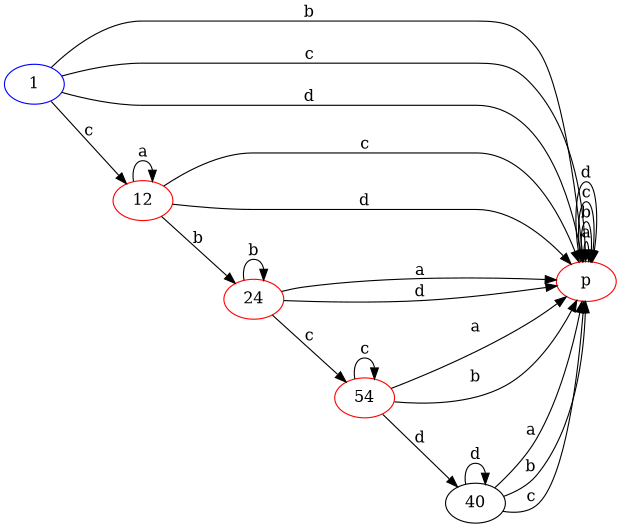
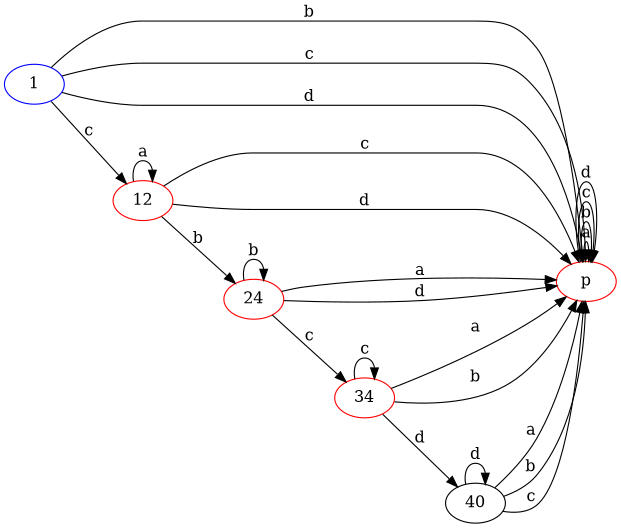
  digraph {
    rankdir=LR
    node [color=red]
    p
    40 [color=""]
-   34 [label=54]
+   34
    n4 [label=24]
    12
    1 [color=blue]
    p -> p [label=a]
    p -> p [label=b]
    p -> p [label=c]
    p -> p [label=d]
    40 -> p [label=a]
    40 -> p [label=b]
    40 -> p [label=c]
    40 -> 40 [label=d]
    34 -> p [label=a]
    34 -> p [label=b]
    34 -> 40 [label=d]
    34 -> 34 [label=c]
    n4 -> p [label=a]
    n4 -> p [label=d]
    n4 -> 34 [label=c]
    n4 -> n4 [label=b]
    12 -> p [label=c]
    12 -> p [label=d]
    12 -> n4 [label=b]
    12 -> 12 [label=a]
    1 -> p [label=b]
    1 -> p [label=c]
    1 -> p [label=d]
    1 -> 12 [label=c]
  }
